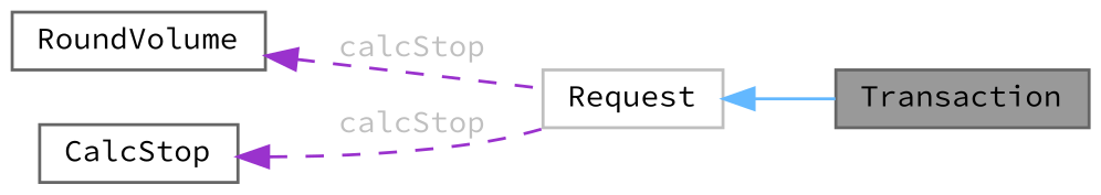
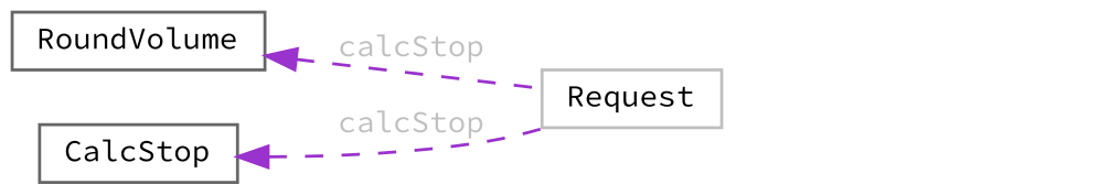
  digraph {
    fontname="Source Code Pro"
    rankdir=LR
    node [color=gray40 fillcolor=white fontname="Source Code Pro" fontsize=10 shape=box style=filled]
    edge [color=darkorchid3 dir=back fontname="Source Code Pro" fontsize=10 labelfontname=Helvetica labelfontsize=10 style=dashed fontcolor=grey]
-   n1 [fillcolor=grey60 fontcolor=black height=0.2 label=Transaction width=0.4]
    n2 [color=grey75 height=0.2 label=Request width=0.4]
    n3 [height=0.2 label=RoundVolume width=0.4]
    n4 [height=0.2 label=CalcStop width=0.4]
-   n2 -> n1 [color=steelblue1 style=solid fontcolor=""]
    n3 -> n2 [label=" calcStop"]
    n4 -> n2 [label=" calcStop"]
  }
